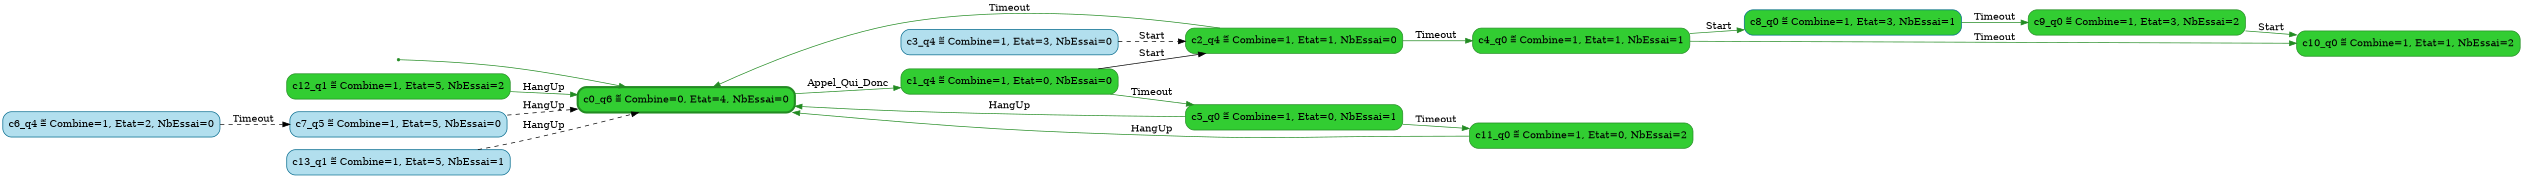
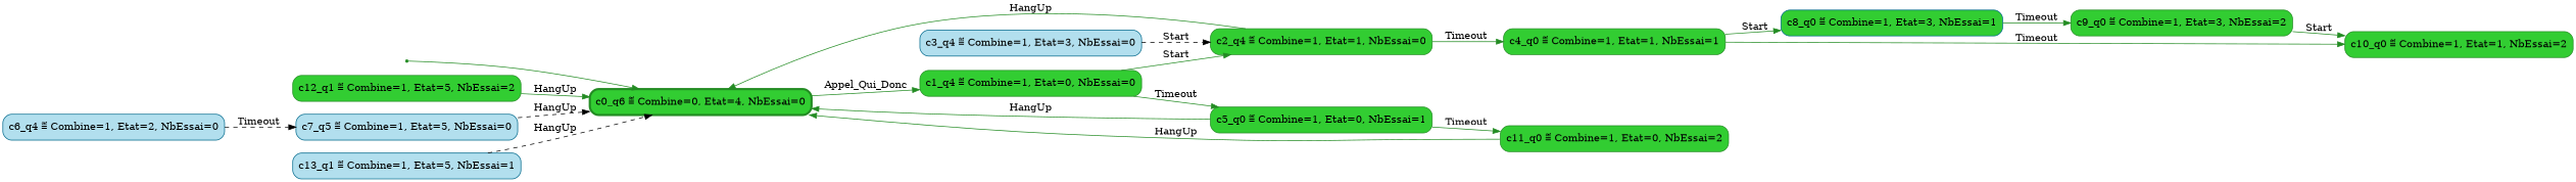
  digraph {
    rankdir=LR
    node [color=forestgreen shape=box fillcolor=limegreen style="rounded, filled"]
    edge [color=forestgreen]
    __invisible__ [shape=point fillcolor="" style=""]
    n2 [label="c0_q6 ≝ Combine=0, Etat=4, NbEssai=0" penwidth=3]
    n3 [label="c1_q4 ≝ Combine=1, Etat=0, NbEssai=0"]
    n4 [label="c2_q4 ≝ Combine=1, Etat=1, NbEssai=0"]
    n5 [label="c5_q0 ≝ Combine=1, Etat=0, NbEssai=1"]
    n6 [label="c4_q0 ≝ Combine=1, Etat=1, NbEssai=1"]
    n7 [label="c11_q0 ≝ Combine=1, Etat=0, NbEssai=2"]
    n8 [color=deepskyblue4 label="c8_q0 ≝ Combine=1, Etat=3, NbEssai=1"]
    n9 [label="c10_q0 ≝ Combine=1, Etat=1, NbEssai=2"]
    n10 [label="c9_q0 ≝ Combine=1, Etat=3, NbEssai=2"]
    n11 [label="c12_q1 ≝ Combine=1, Etat=5, NbEssai=2"]
    n12 [color=deepskyblue4 fillcolor=lightblue2 label="c3_q4 ≝ Combine=1, Etat=3, NbEssai=0"]
    n13 [color=deepskyblue4 fillcolor=lightblue2 label="c6_q4 ≝ Combine=1, Etat=2, NbEssai=0"]
    n14 [color=deepskyblue4 fillcolor=lightblue2 label="c7_q5 ≝ Combine=1, Etat=5, NbEssai=0"]
    n15 [color=deepskyblue4 fillcolor=lightblue2 label="c13_q1 ≝ Combine=1, Etat=5, NbEssai=1"]
    __invisible__ -> n2
    n2 -> n3 [label=Appel_Qui_Donc]
-   n3 -> n4 [color=black label=Start]
+   n3 -> n4 [label=Start]
    n3 -> n5 [label=Timeout]
-   n4 -> n2 [label=Timeout]
+   n4 -> n2 [label=HangUp]
    n4 -> n6 [label=Timeout]
    n5 -> n2 [label=HangUp]
    n5 -> n7 [label=Timeout]
    n6 -> n8 [label=Start]
    n6 -> n9 [label=Timeout]
    n7 -> n2 [label=HangUp]
    n8 -> n10 [label=Timeout]
    n10 -> n9 [label=Start]
    n11 -> n2 [label=HangUp]
    n12 -> n4 [color=black label=Start style=dashed]
    n13 -> n14 [color=black label=Timeout style=dashed]
    n14 -> n2 [color=black label=HangUp style=dashed]
    n15 -> n2 [color=black label=HangUp style=dashed]
  }
